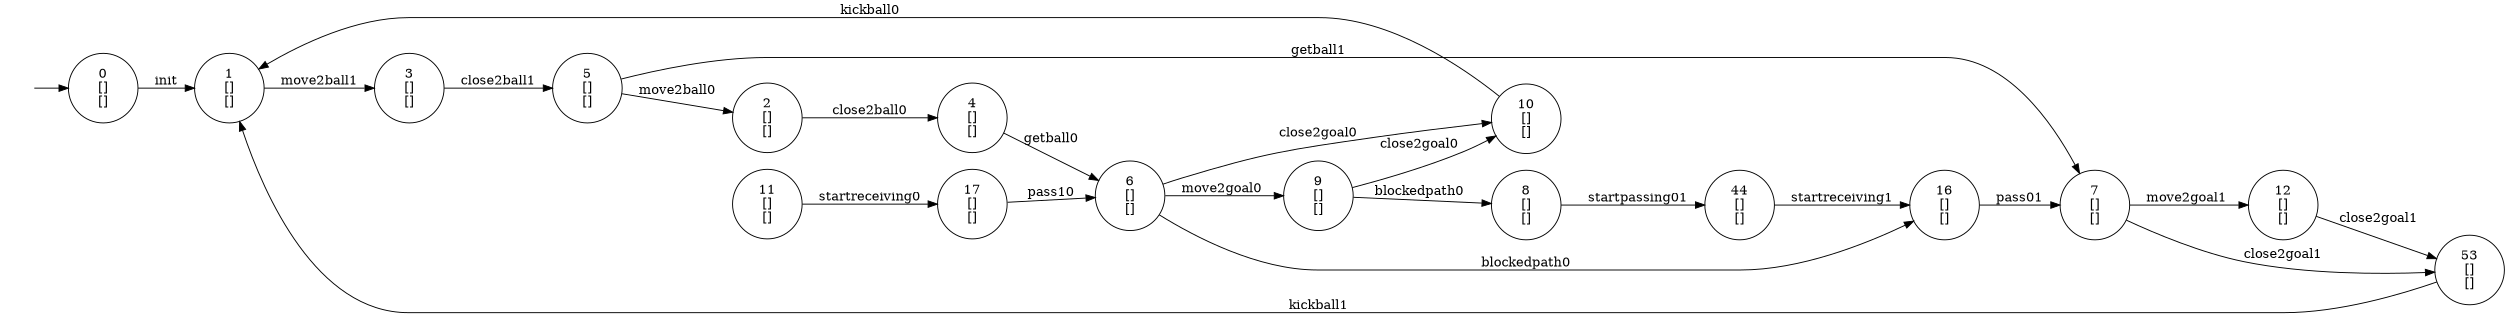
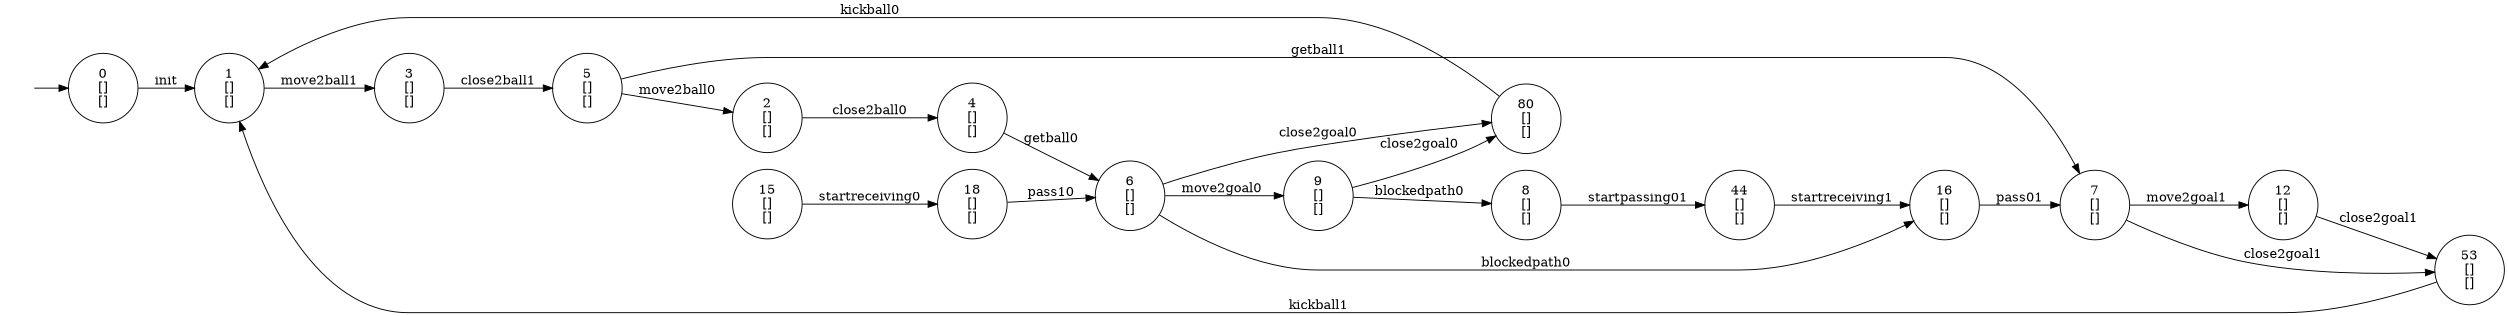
  digraph {
    rankdir=LR
    node [shape=circle]
    I [style=invis width=0]
    n2 [label="0\n[]\n[]"]
    n3 [label="1\n[]\n[]"]
    n4 [label="3\n[]\n[]"]
    n5 [label="2\n[]\n[]"]
    n6 [label="4\n[]\n[]"]
    n7 [label="5\n[]\n[]"]
    n8 [label="6\n[]\n[]"]
    n9 [label="7\n[]\n[]"]
    n10 [label="9\n[]\n[]"]
-   n11 [label="10\n[]\n[]"]
+   n11 [label="80\n[]\n[]"]
    n12 [label="16\n[]\n[]"]
    n13 [label="12\n[]\n[]"]
    n14 [label="53\n[]\n[]"]
    n15 [label="8\n[]\n[]"]
    n16 [label="44\n[]\n[]"]
-   n17 [label="11\n[]\n[]"]
-   n18 [label="17\n[]\n[]"]
+   n17 [label="15\n[]\n[]"]
+   n18 [label="18\n[]\n[]"]
    I -> n2
    n2 -> n3 [label=init]
    n3 -> n4 [label=move2ball1]
    n4 -> n7 [label=close2ball1]
    n5 -> n6 [label=close2ball0]
    n6 -> n8 [label=getball0]
    n7 -> n5 [label=move2ball0]
    n7 -> n9 [label=getball1]
    n8 -> n10 [label=move2goal0]
    n8 -> n11 [label=close2goal0]
    n8 -> n12 [label=blockedpath0]
    n9 -> n13 [label=move2goal1]
    n9 -> n14 [label=close2goal1]
    n10 -> n11 [label=close2goal0]
    n10 -> n15 [label=blockedpath0]
    n11 -> n3 [label=kickball0]
    n12 -> n9 [label=pass01]
    n13 -> n14 [label=close2goal1]
    n14 -> n3 [label=kickball1]
    n15 -> n16 [label=startpassing01]
    n16 -> n12 [label=startreceiving1]
    n17 -> n18 [label=startreceiving0]
    n18 -> n8 [label=pass10]
  }
